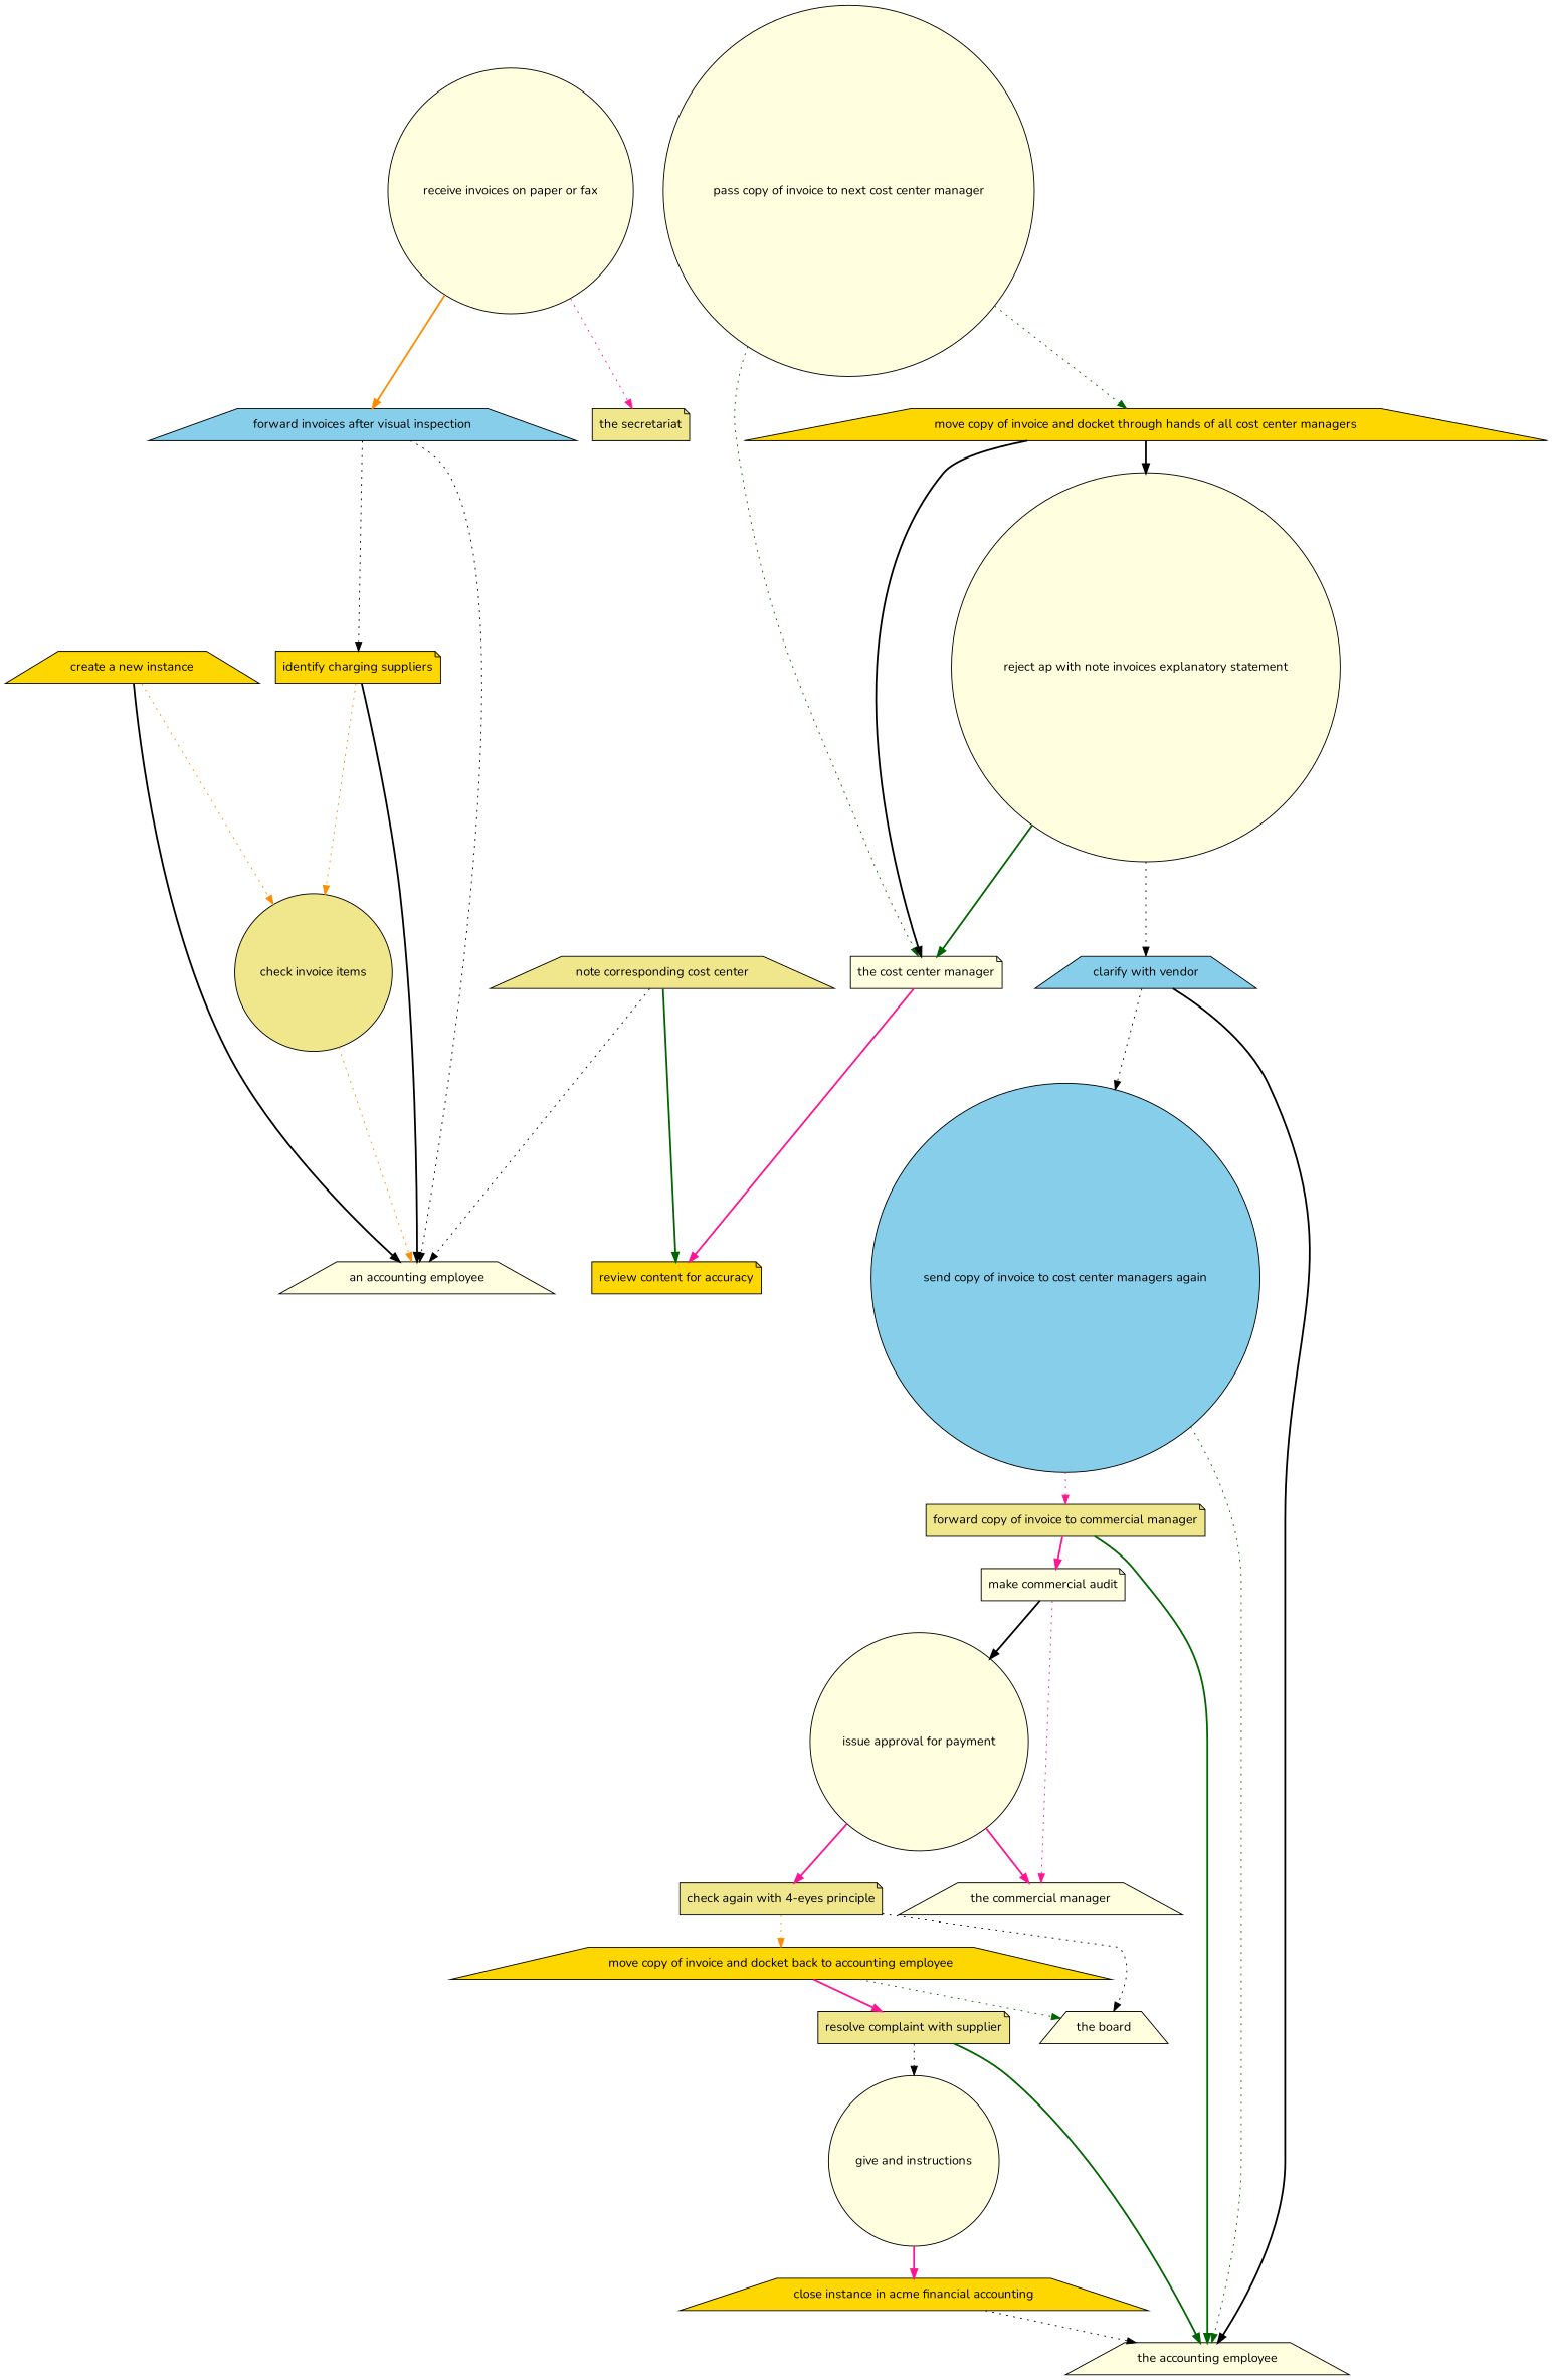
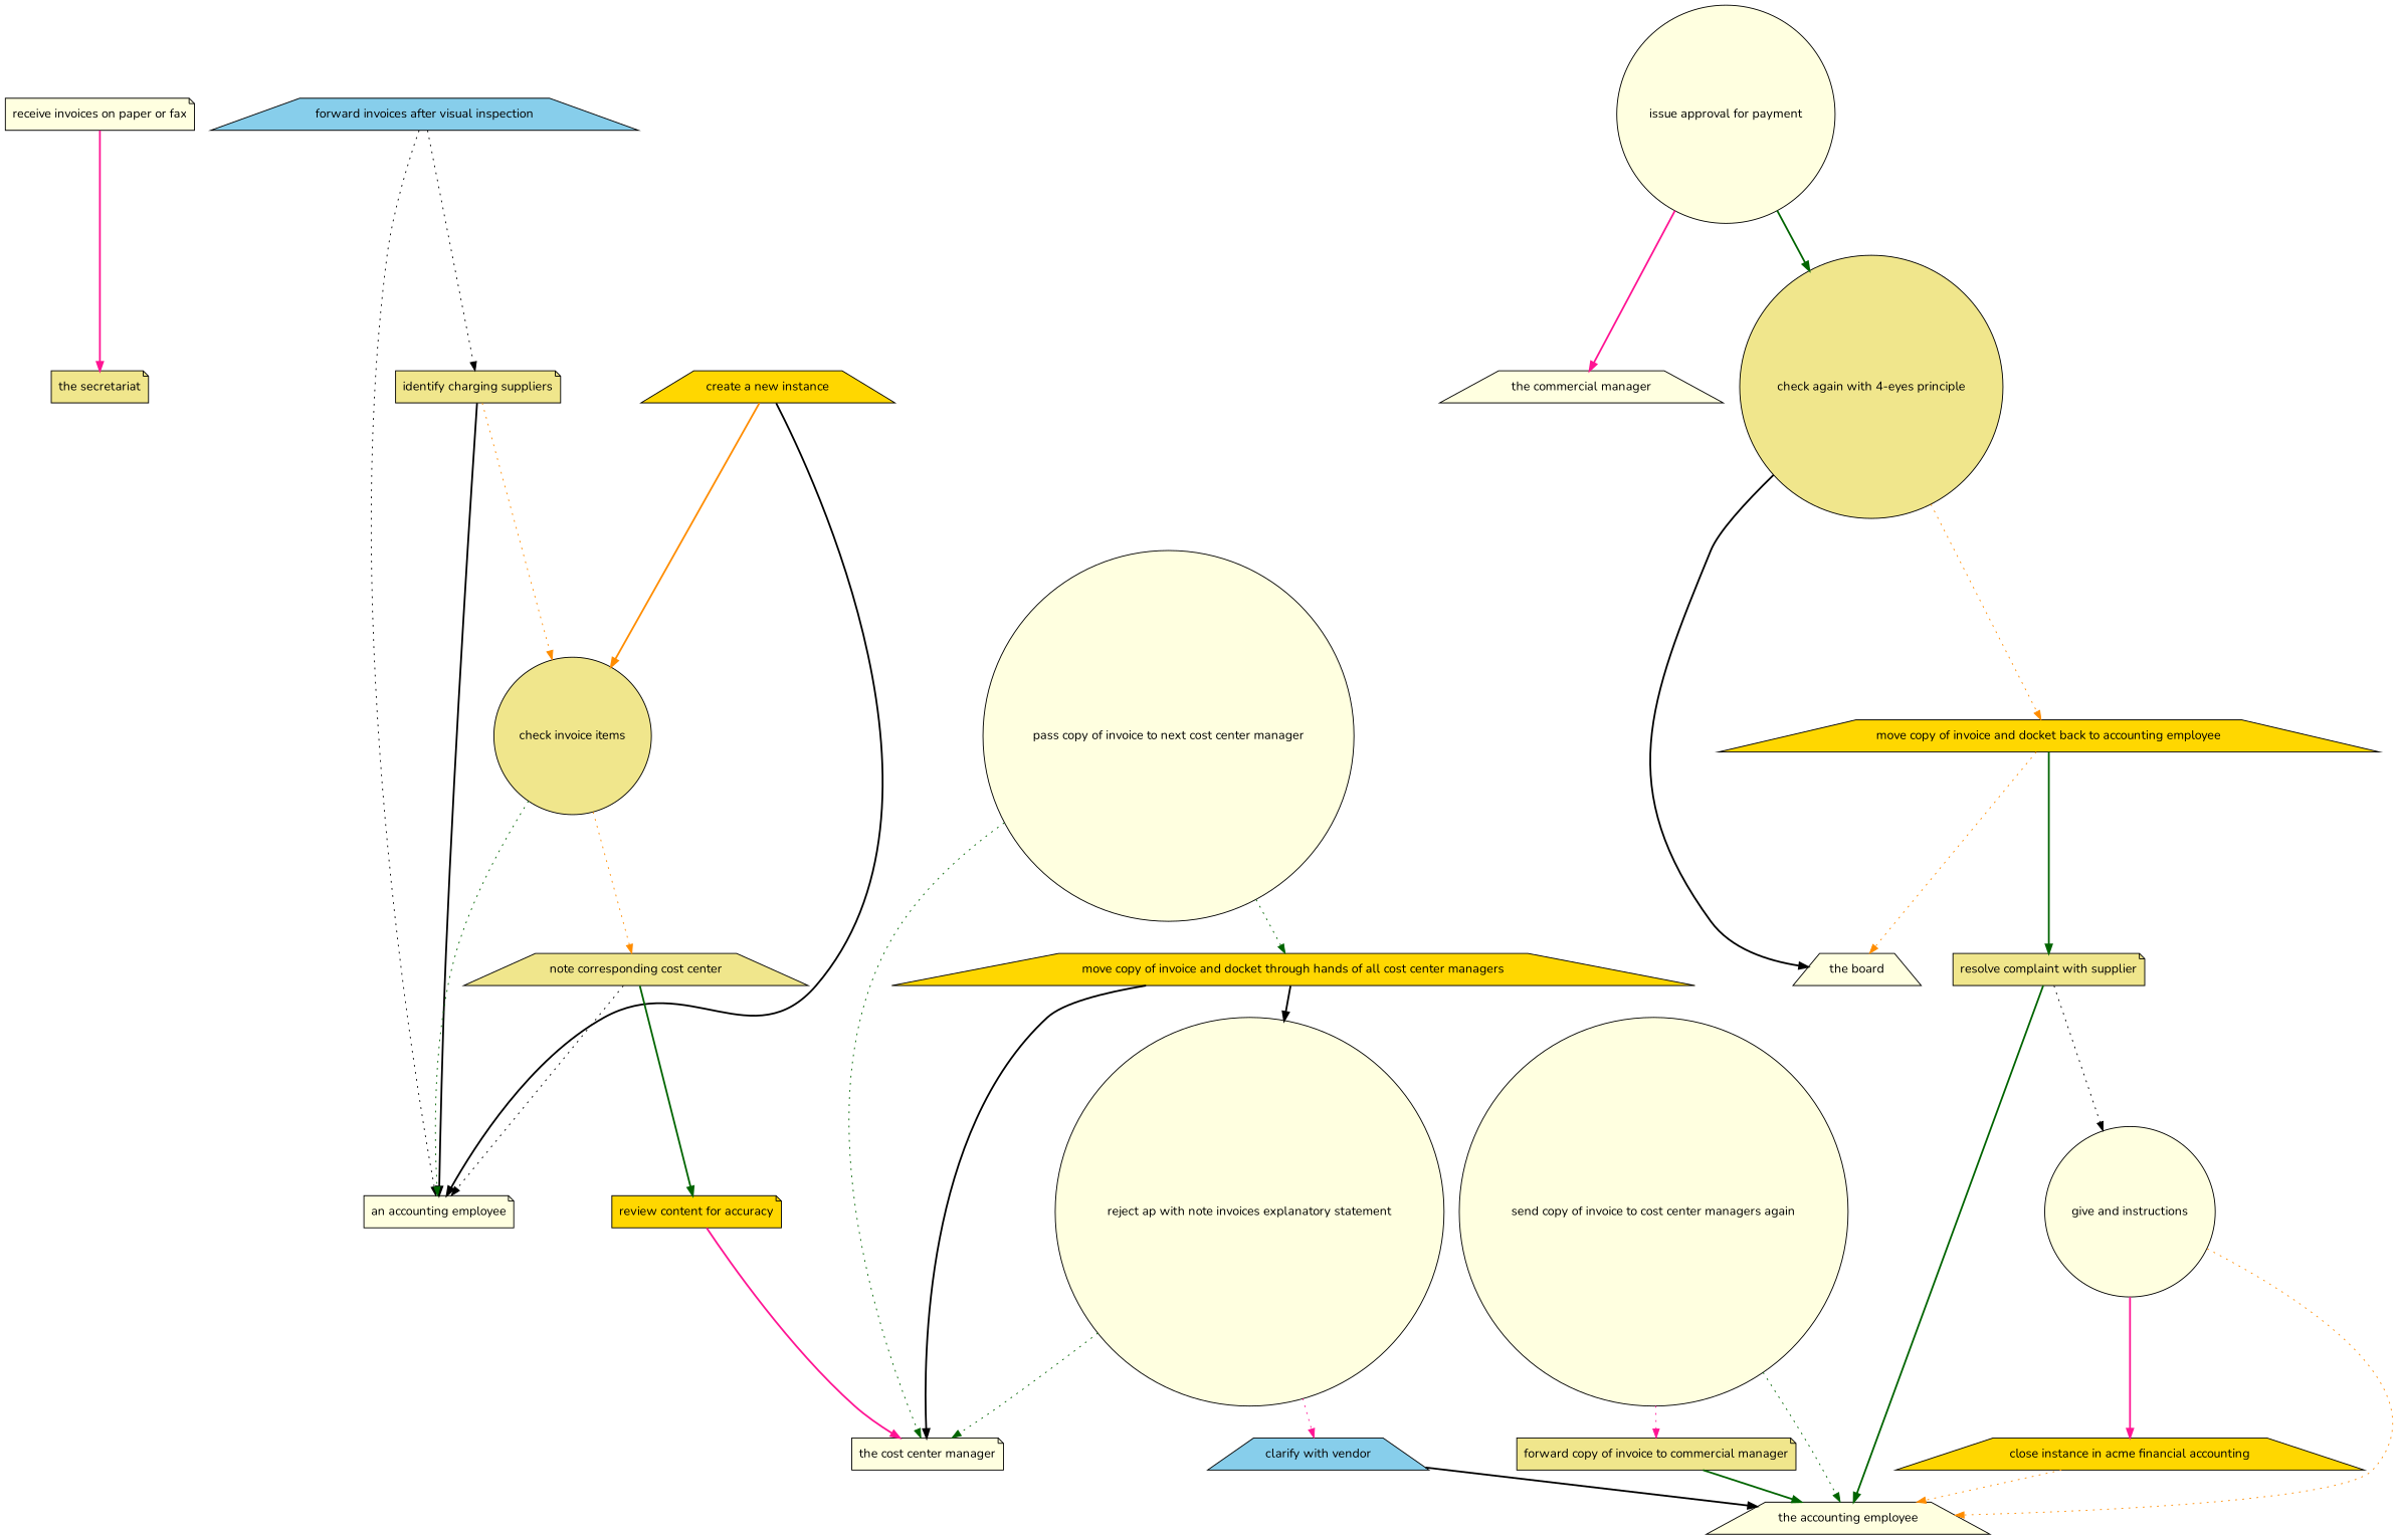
  strict digraph {
    fontname=Nunito
    node [fillcolor=lightyellow fontname=Nunito shape=note style=filled]
    edge [attrs="{'type': 'actor performer', 'label': 'actor performer'}" color=black fontname=Nunito style=dotted]
-   "receive invoices on paper or fax" [attrs="{'type': 'Activity', 'label': 'receive invoices on paper or fax'}" shape=circle]
+   "receive invoices on paper or fax" [attrs="{'type': 'Activity', 'label': 'receive invoices on paper or fax'}"]
    "forward invoices after visual inspection" [attrs="{'type': 'Activity', 'label': 'forward invoices after visual inspection'}" fillcolor=skyblue shape=trapezium]
    "the secretariat" [attrs="{'type': 'Actor', 'label': 'the secretariat'}" fillcolor=khaki]
-   "identify charging suppliers" [attrs="{'type': 'Activity', 'label': 'identify charging suppliers'}" fillcolor=gold]
-   "an accounting employee" [attrs="{'type': 'Actor', 'label': 'an accounting employee'}" shape=trapezium]
+   "identify charging suppliers" [attrs="{'type': 'Activity', 'label': 'identify charging suppliers'}" fillcolor=khaki]
+   "an accounting employee" [attrs="{'type': 'Actor', 'label': 'an accounting employee'}"]
    "check invoice items" [attrs="{'type': 'Activity', 'label': 'check invoice items'}" fillcolor=khaki shape=circle]
    "create a new instance" [attrs="{'type': 'Activity', 'label': 'create a new instance'}" fillcolor=gold shape=trapezium]
    "note corresponding cost center" [attrs="{'type': 'Activity', 'label': 'note corresponding cost center'}" fillcolor=khaki shape=trapezium]
    "review content for accuracy" [attrs="{'type': 'Activity', 'label': 'review content for accuracy'}" fillcolor=gold]
    "the cost center manager" [attrs="{'type': 'Actor', 'label': 'the cost center manager'}"]
    "pass copy of invoice to next cost center manager" [attrs="{'type': 'Activity', 'label': 'pass copy of invoice to next cost center manager'}" shape=circle]
    "move copy of invoice and docket through hands of all cost center managers" [attrs="{'type': 'Activity', 'label': 'move copy of invoice and docket through hands of all cost center managers'}" fillcolor=gold shape=trapezium]
    n13 [attrs="{'type': 'Activity', 'label': 'reject ap with note and explanatory statement'}" label="reject ap with note invoices explanatory statement" shape=circle]
    "clarify with vendor" [attrs="{'type': 'Activity', 'label': 'clarify with vendor'}" fillcolor=skyblue shape=trapezium]
-   "send copy of invoice to cost center managers again" [attrs="{'type': 'Activity', 'label': 'send copy of invoice to cost center managers again'}" fillcolor=skyblue shape=circle]
+   "send copy of invoice to cost center managers again" [attrs="{'type': 'Activity', 'label': 'send copy of invoice to cost center managers again'}" shape=circle]
    "the accounting employee" [attrs="{'type': 'Actor', 'label': 'the accounting employee'}" shape=trapezium]
    "forward copy of invoice to commercial manager" [attrs="{'type': 'Activity', 'label': 'forward copy of invoice to commercial manager'}" fillcolor=khaki]
-   "make commercial audit" [attrs="{'type': 'Activity', 'label': 'make commercial audit'}"]
    "issue approval for payment" [attrs="{'type': 'Activity', 'label': 'issue approval for payment'}" shape=circle]
    "the commercial manager" [attrs="{'type': 'Actor', 'label': 'the commercial manager'}" shape=trapezium]
-   "check again with 4-eyes principle" [attrs="{'type': 'Activity', 'label': 'check again with 4-eyes principle'}" fillcolor=khaki]
+   "check again with 4-eyes principle" [attrs="{'type': 'Activity', 'label': 'check again with 4-eyes principle'}" fillcolor=khaki shape=circle]
    "move copy of invoice and docket back to accounting employee" [attrs="{'type': 'Activity', 'label': 'move copy of invoice and docket back to accounting employee'}" fillcolor=gold shape=trapezium]
    "the board" [attrs="{'type': 'Actor', 'label': 'the board'}" shape=trapezium]
    "resolve complaint with supplier" [attrs="{'type': 'Activity', 'label': 'resolve complaint with supplier'}" fillcolor=khaki]
    n25 [attrs="{'type': 'Activity', 'label': 'give payment instructions'}" label="give and instructions" shape=circle]
    "close instance in acme financial accounting" [attrs="{'type': 'Activity', 'label': 'close instance in acme financial accounting'}" fillcolor=gold shape=trapezium]
-   "receive invoices on paper or fax" -> "forward invoices after visual inspection" [attrs="{'type': 'flow', 'label': 'flow'}" color=darkorange style=bold]
-   "receive invoices on paper or fax" -> "the secretariat" [color=deeppink]
+   "receive invoices on paper or fax" -> "the secretariat" [color=deeppink style=bold]
    "forward invoices after visual inspection" -> "identify charging suppliers" [attrs="{'type': 'flow', 'label': 'flow'}"]
    "forward invoices after visual inspection" -> "an accounting employee"
    "identify charging suppliers" -> "an accounting employee" [style=bold]
    "identify charging suppliers" -> "check invoice items" [attrs="{'type': 'flow', 'label': 'flow'}" color=darkorange]
-   "check invoice items" -> "an accounting employee" [color=darkorange]
+   "check invoice items" -> "an accounting employee" [color=darkgreen]
+   "check invoice items" -> "note corresponding cost center" [attrs="{'type': 'flow', 'label': 'flow'}" color=darkorange]
    "create a new instance" -> "an accounting employee" [style=bold]
-   "create a new instance" -> "check invoice items" [attrs="{'type': 'flow', 'label': 'flow'}" color=darkorange]
+   "create a new instance" -> "check invoice items" [attrs="{'type': 'flow', 'label': 'flow'}" color=darkorange style=bold]
    "note corresponding cost center" -> "an accounting employee"
    "note corresponding cost center" -> "review content for accuracy" [attrs="{'type': 'flow', 'label': 'flow'}" color=darkgreen style=bold]
-   "the cost center manager" -> "review content for accuracy" [color=deeppink style=bold]
+   "review content for accuracy" -> "the cost center manager" [color=deeppink style=bold]
    "pass copy of invoice to next cost center manager" -> "the cost center manager" [color=darkgreen]
    "pass copy of invoice to next cost center manager" -> "move copy of invoice and docket through hands of all cost center managers" [attrs="{'type': 'flow', 'label': 'flow'}" color=darkgreen]
    "move copy of invoice and docket through hands of all cost center managers" -> "the cost center manager" [style=bold]
    "move copy of invoice and docket through hands of all cost center managers" -> n13 [attrs="{'type': 'flow', 'label': 'flow'}" style=bold]
-   n13 -> "the cost center manager" [color=darkgreen style=bold]
-   n13 -> "clarify with vendor" [attrs="{'type': 'flow', 'label': 'flow'}"]
-   "clarify with vendor" -> "send copy of invoice to cost center managers again" [attrs="{'type': 'flow', 'label': 'flow'}"]
+   n13 -> "the cost center manager" [color=darkgreen]
+   n13 -> "clarify with vendor" [attrs="{'type': 'flow', 'label': 'flow'}" color=deeppink]
    "clarify with vendor" -> "the accounting employee" [style=bold]
    "send copy of invoice to cost center managers again" -> "the accounting employee" [color=darkgreen]
    "send copy of invoice to cost center managers again" -> "forward copy of invoice to commercial manager" [attrs="{'type': 'flow', 'label': 'flow'}" color=deeppink]
    "forward copy of invoice to commercial manager" -> "the accounting employee" [color=darkgreen style=bold]
-   "forward copy of invoice to commercial manager" -> "make commercial audit" [attrs="{'type': 'flow', 'label': 'flow'}" color=deeppink style=bold]
-   "make commercial audit" -> "issue approval for payment" [attrs="{'type': 'flow', 'label': 'flow'}" style=bold]
-   "make commercial audit" -> "the commercial manager" [color=deeppink]
    "issue approval for payment" -> "the commercial manager" [color=deeppink style=bold]
-   "issue approval for payment" -> "check again with 4-eyes principle" [attrs="{'type': 'flow', 'label': 'flow'}" color=deeppink style=bold]
+   "issue approval for payment" -> "check again with 4-eyes principle" [attrs="{'type': 'flow', 'label': 'flow'}" color=darkgreen style=bold]
    "check again with 4-eyes principle" -> "move copy of invoice and docket back to accounting employee" [attrs="{'type': 'flow', 'label': 'flow'}" color=darkorange]
-   "check again with 4-eyes principle" -> "the board"
-   "move copy of invoice and docket back to accounting employee" -> "the board" [color=darkgreen]
-   "move copy of invoice and docket back to accounting employee" -> "resolve complaint with supplier" [attrs="{'type': 'flow', 'label': 'flow'}" color=deeppink style=bold]
+   "check again with 4-eyes principle" -> "the board" [style=bold]
+   "move copy of invoice and docket back to accounting employee" -> "the board" [color=darkorange]
+   "move copy of invoice and docket back to accounting employee" -> "resolve complaint with supplier" [attrs="{'type': 'flow', 'label': 'flow'}" color=darkgreen style=bold]
    "resolve complaint with supplier" -> "the accounting employee" [color=darkgreen style=bold]
    "resolve complaint with supplier" -> n25 [attrs="{'type': 'flow', 'label': 'flow'}"]
+   n25 -> "the accounting employee" [color=darkorange]
    n25 -> "close instance in acme financial accounting" [attrs="{'type': 'flow', 'label': 'flow'}" color=deeppink style=bold]
-   "close instance in acme financial accounting" -> "the accounting employee"
+   "close instance in acme financial accounting" -> "the accounting employee" [color=darkorange]
  }
